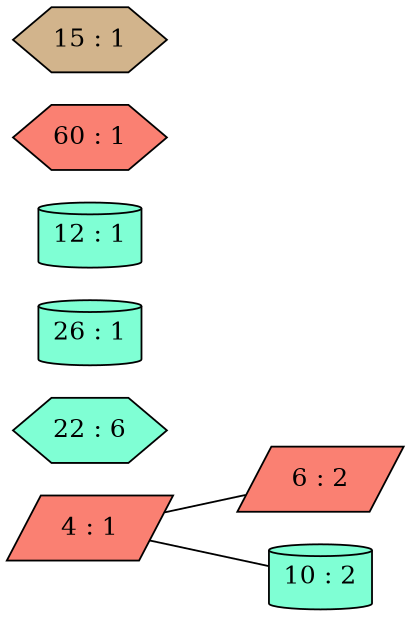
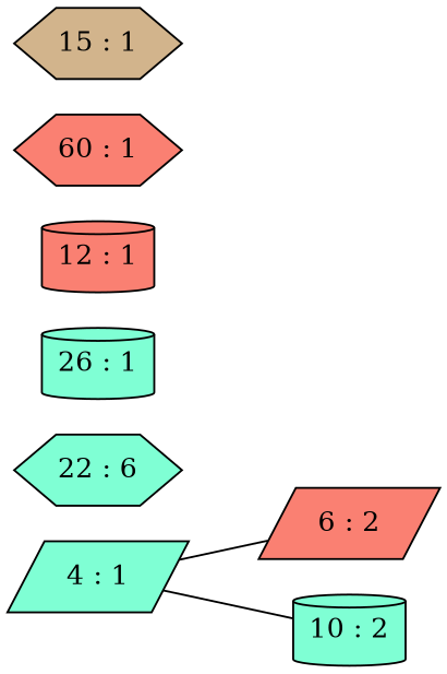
  strict graph {
    rankdir=LR
    node [fillcolor=aquamarine shape=cylinder style=filled]
-   n1 [fillcolor=salmon label="4 : 1" shape=parallelogram]
+   n1 [label="4 : 1" shape=parallelogram]
    n2 [fillcolor=salmon label="6 : 2" shape=parallelogram]
    n3 [label="10 : 2"]
    n4 [label="22 : 6" shape=hexagon]
    n5 [label="26 : 1"]
-   n6 [label="12 : 1"]
+   n6 [fillcolor=salmon label="12 : 1"]
    n7 [fillcolor=salmon label="60 : 1" shape=hexagon]
    n8 [fillcolor=tan label="15 : 1" shape=hexagon]
    n1 -- n2
    n1 -- n3
  }
